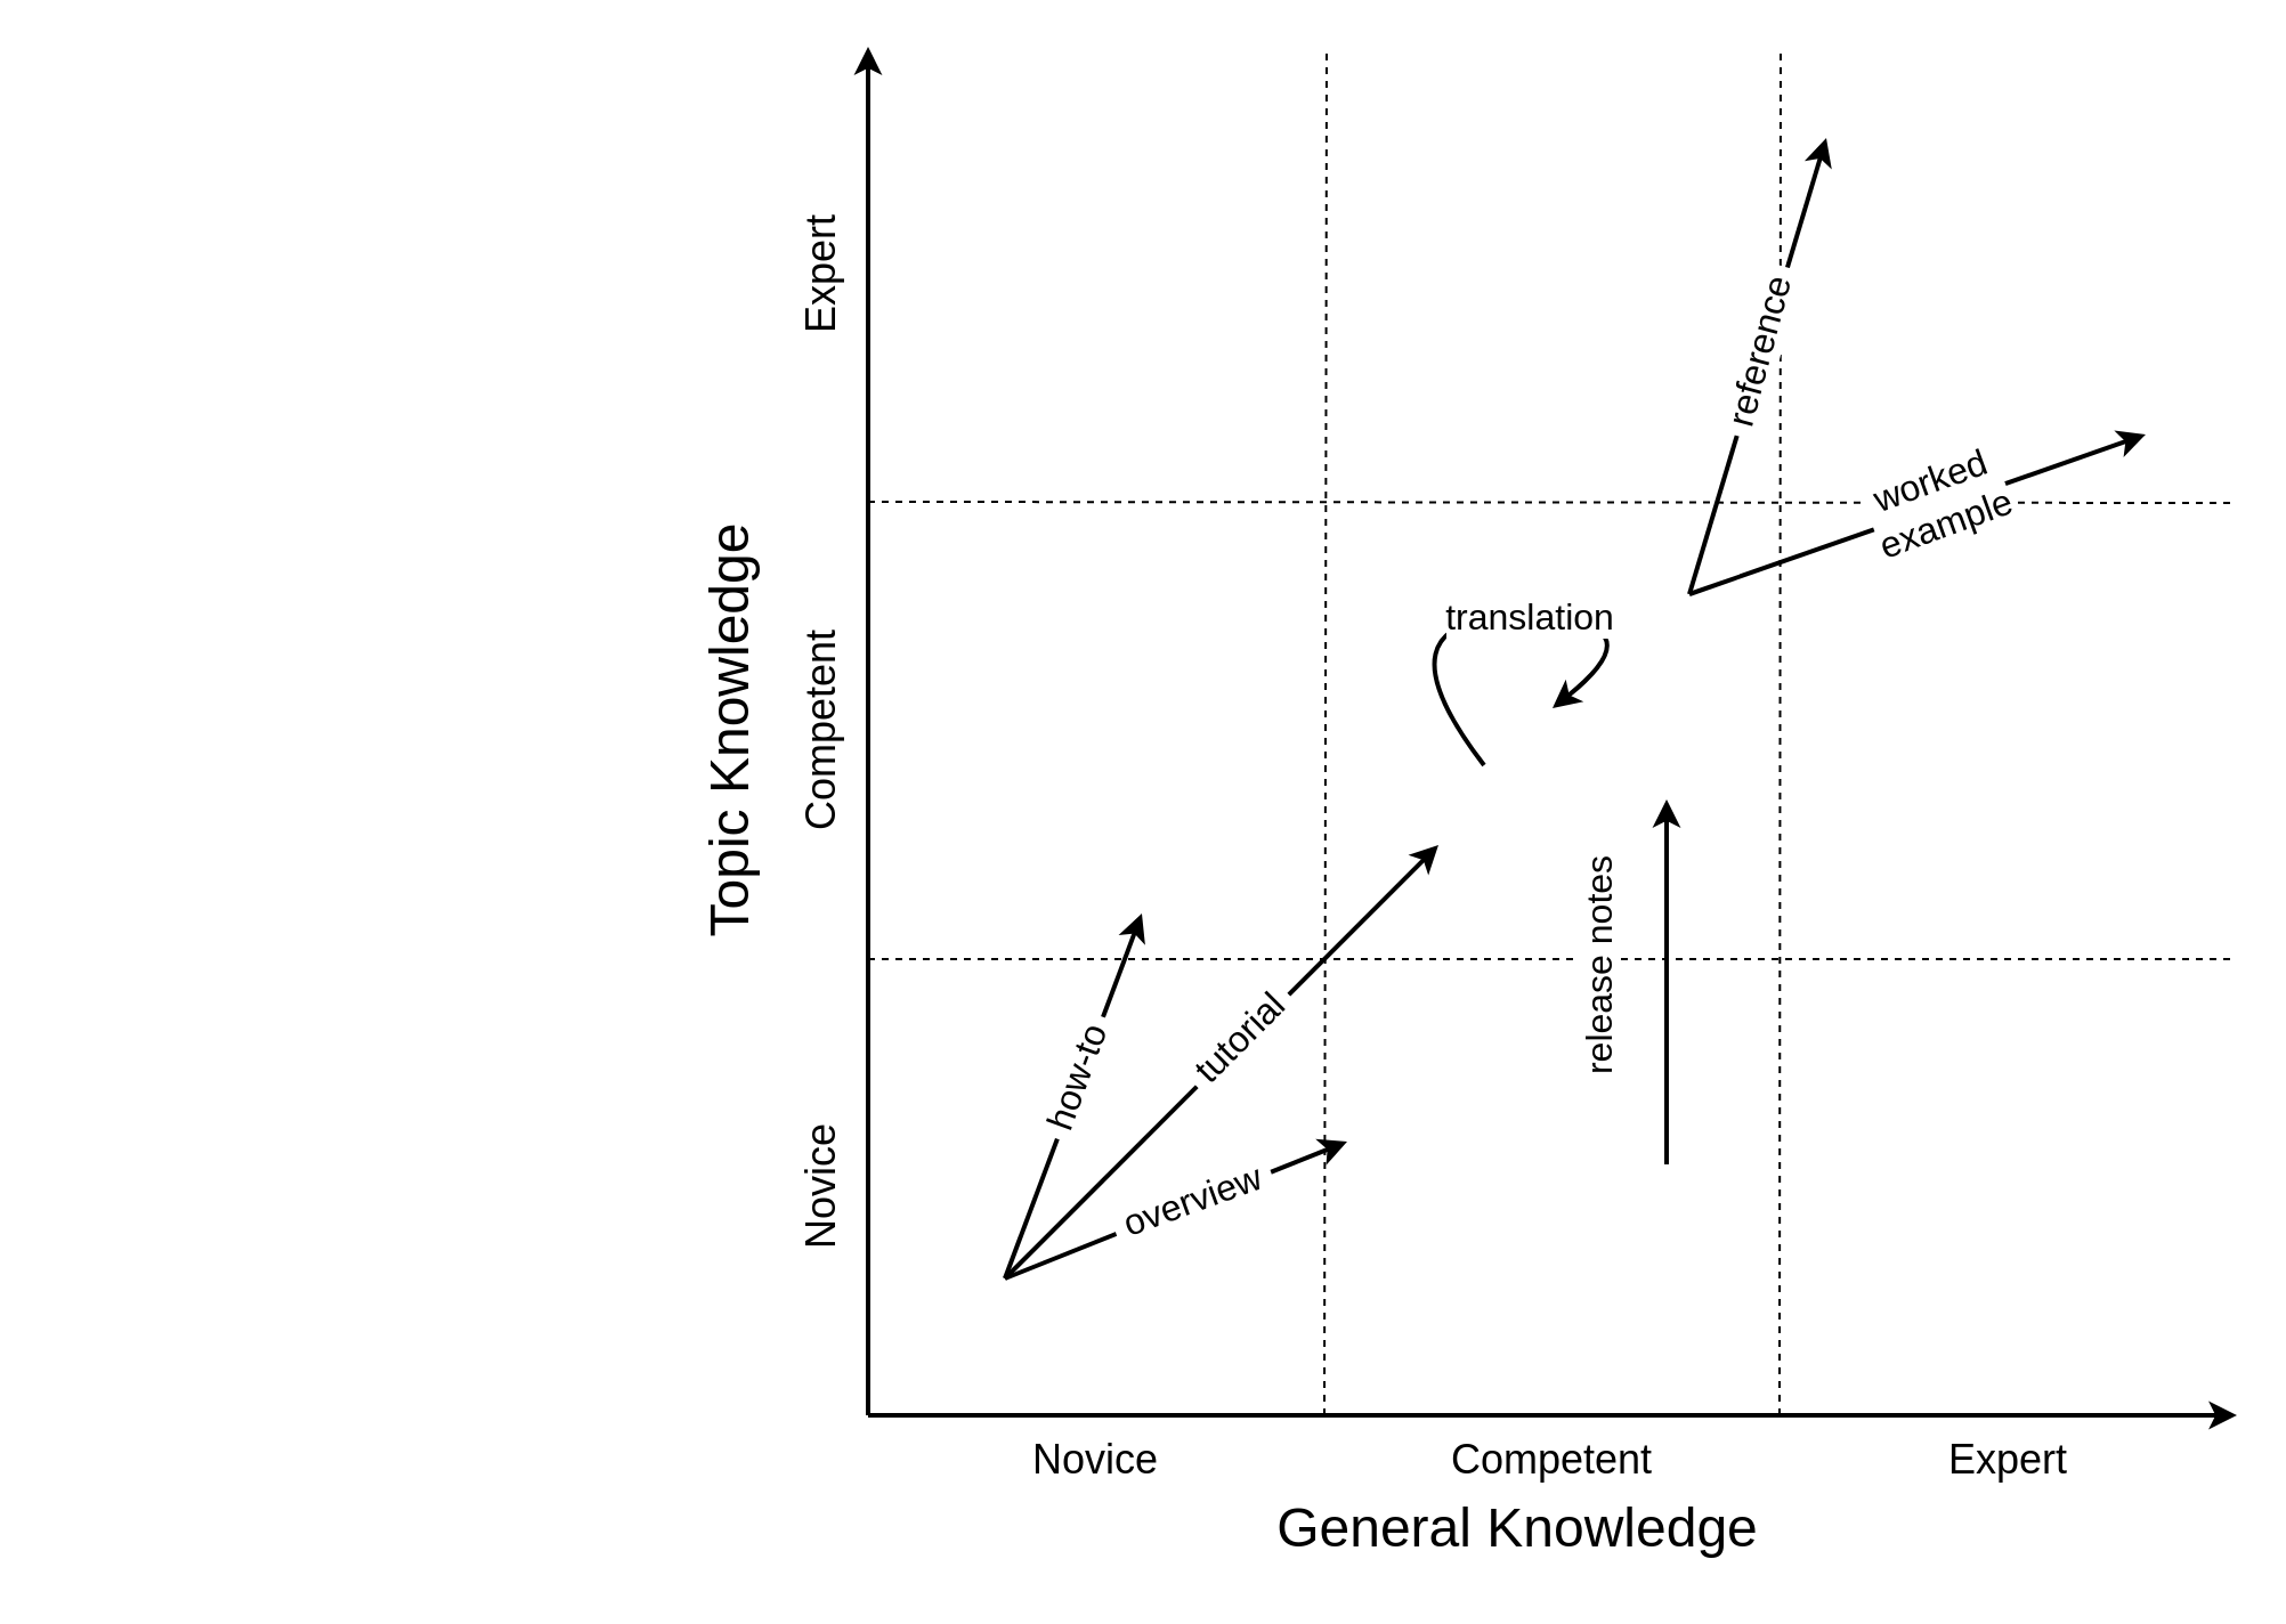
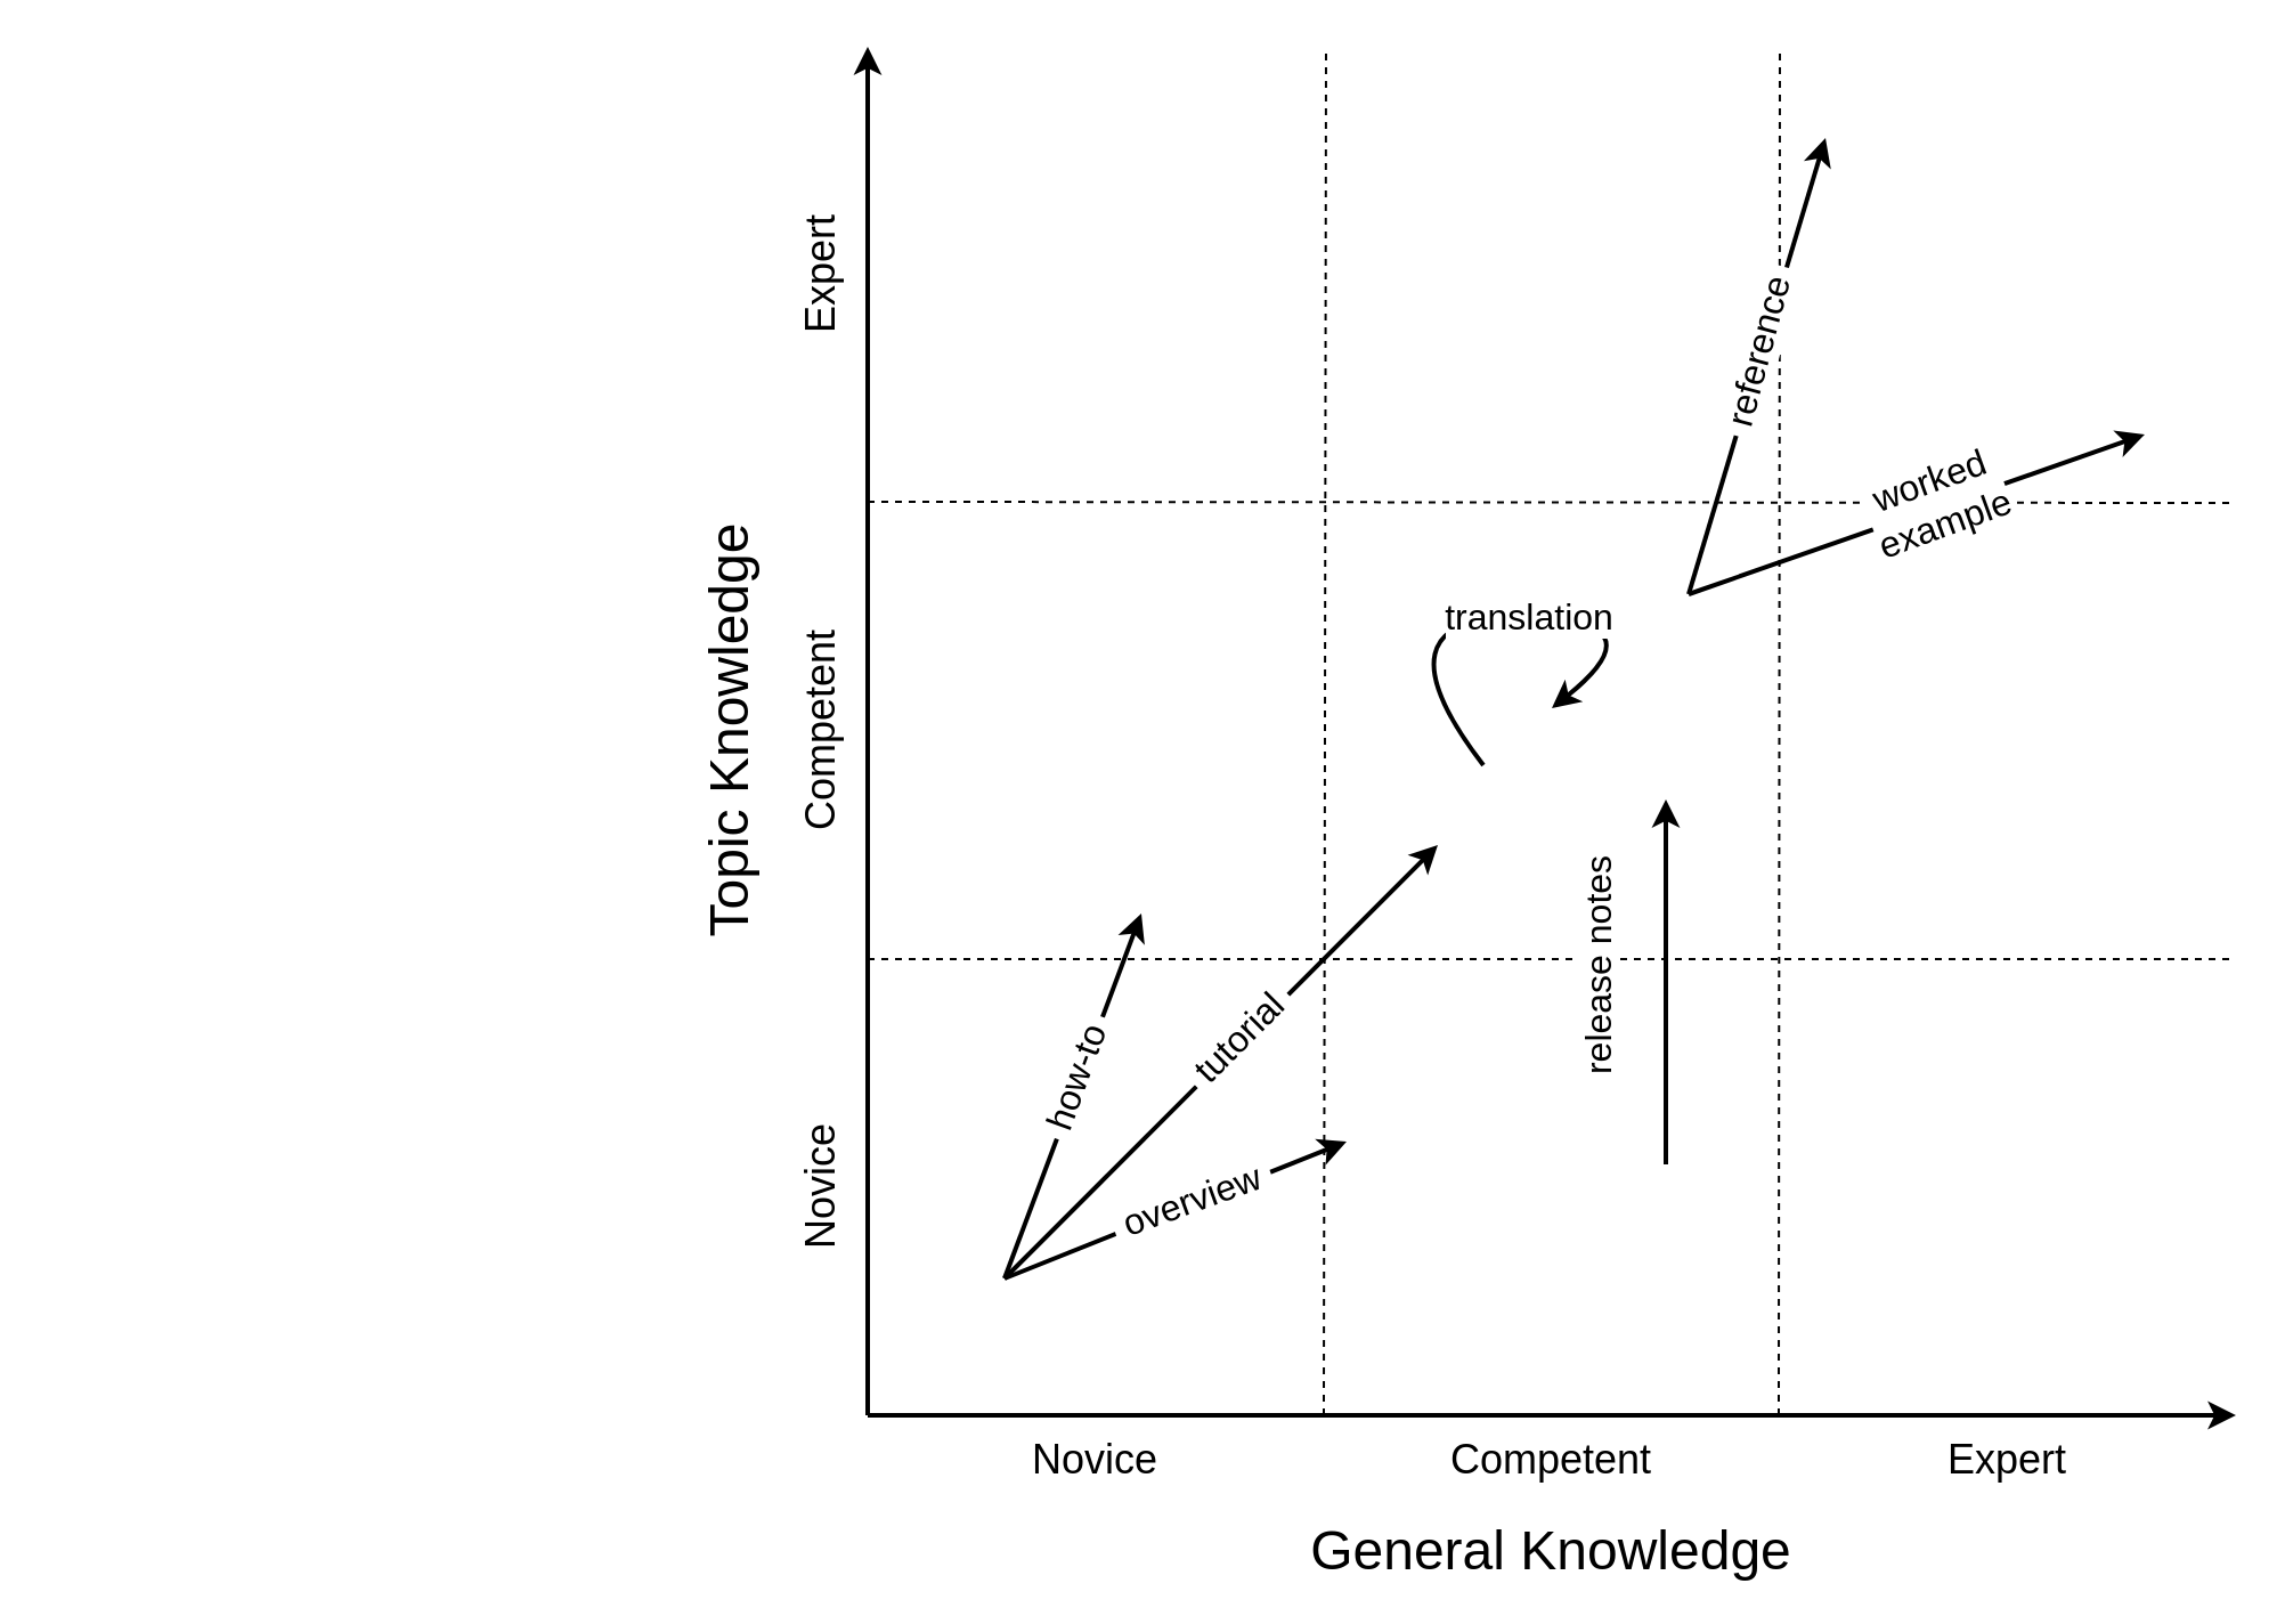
  <mxCell id="0" />
  <mxCell id="1" parent="0" />
  <mxCell id="2" value="" style="endArrow=classic;html=1;strokeWidth=2;" parent="1" edge="1"><mxGeometry width="50" height="50" relative="1" as="geometry"><mxPoint x="380" y="620" as="sourcePoint" /><mxPoint x="980" y="620" as="targetPoint" /></mxGeometry></mxCell>
  <mxCell id="3" value="" style="endArrow=classic;html=1;strokeWidth=2;" parent="1" edge="1"><mxGeometry width="50" height="50" relative="1" as="geometry"><mxPoint x="380" y="620" as="sourcePoint" /><mxPoint x="380" y="20" as="targetPoint" /></mxGeometry></mxCell>
  <mxCell id="4" value="" style="endArrow=none;html=1;dashed=1;strokeWidth=1;" parent="1" edge="1"><mxGeometry width="50" height="50" relative="1" as="geometry"><mxPoint x="580" y="620" as="sourcePoint" /><mxPoint x="581" y="20" as="targetPoint" /></mxGeometry></mxCell>
  <mxCell id="5" value="" style="endArrow=none;html=1;dashed=1;strokeWidth=1;" parent="1" edge="1"><mxGeometry width="50" height="50" relative="1" as="geometry"><mxPoint x="779.5" y="620" as="sourcePoint" /><mxPoint x="780" y="20" as="targetPoint" /></mxGeometry></mxCell>
  <mxCell id="6" value="" style="endArrow=none;html=1;dashed=1;strokeWidth=1;" parent="1" edge="1"><mxGeometry width="50" height="50" relative="1" as="geometry"><mxPoint x="380" y="420" as="sourcePoint" /><mxPoint x="980" y="420" as="targetPoint" /></mxGeometry></mxCell>
  <mxCell id="7" value="" style="endArrow=none;html=1;dashed=1;strokeWidth=1;" parent="1" edge="1"><mxGeometry width="50" height="50" relative="1" as="geometry"><mxPoint x="380" y="219.5" as="sourcePoint" /><mxPoint x="980" y="220" as="targetPoint" /></mxGeometry></mxCell>
  <mxCell id="8" value="&lt;font style=&quot;font-size: 18px&quot;&gt;Novice&lt;/font&gt;" style="text;html=1;strokeColor=none;fillColor=none;align=center;verticalAlign=middle;whiteSpace=wrap;rounded=0;" parent="1" vertex="1"><mxGeometry x="380" y="630" width="200" height="20" as="geometry" /></mxCell>
  <mxCell id="9" value="&lt;font style=&quot;font-size: 18px&quot;&gt;Competent&lt;/font&gt;" style="text;html=1;strokeColor=none;fillColor=none;align=center;verticalAlign=middle;whiteSpace=wrap;rounded=0;" parent="1" vertex="1"><mxGeometry x="580" y="630" width="200" height="20" as="geometry" /></mxCell>
  <mxCell id="10" value="&lt;font style=&quot;font-size: 18px&quot;&gt;Expert&lt;/font&gt;" style="text;html=1;strokeColor=none;fillColor=none;align=center;verticalAlign=middle;whiteSpace=wrap;rounded=0;" parent="1" vertex="1"><mxGeometry x="780" y="630" width="200" height="20" as="geometry" /></mxCell>
  <mxCell id="11" value="&lt;font style=&quot;font-size: 18px&quot;&gt;Novice&lt;/font&gt;" style="text;html=1;strokeColor=none;fillColor=none;align=center;verticalAlign=middle;whiteSpace=wrap;rounded=0;rotation=-90;" parent="1" vertex="1"><mxGeometry y="510" width="200" height="20" as="geometry" x="260" /></mxCell>
  <mxCell id="12" value="&lt;font style=&quot;font-size: 18px&quot;&gt;Competent&lt;/font&gt;" style="text;html=1;strokeColor=none;fillColor=none;align=center;verticalAlign=middle;whiteSpace=wrap;rounded=0;rotation=-90;" parent="1" vertex="1"><mxGeometry y="310" width="200" height="20" as="geometry" x="260" /></mxCell>
  <mxCell id="13" value="&lt;font style=&quot;font-size: 18px&quot;&gt;Expert&lt;/font&gt;" style="text;html=1;strokeColor=none;fillColor=none;align=center;verticalAlign=middle;whiteSpace=wrap;rounded=0;rotation=-90;" parent="1" vertex="1"><mxGeometry y="110" width="200" height="20" as="geometry" x="260" /></mxCell>
- <mxCell id="14" value="&lt;font style=&quot;font-size: 24px&quot;&gt;General Knowledge&lt;/font&gt;" style="text;html=1;strokeColor=none;fillColor=none;align=center;verticalAlign=middle;whiteSpace=wrap;rounded=0;" parent="1" vertex="1"><mxGeometry x="365" y="660" width="600" height="20" as="geometry" /></mxCell>
+ <mxCell id="14" value="&lt;font style=&quot;font-size: 24px&quot;&gt;General Knowledge&lt;/font&gt;" style="text;html=1;strokeColor=none;fillColor=none;align=center;verticalAlign=middle;whiteSpace=wrap;rounded=0;" parent="1" vertex="1"><mxGeometry x="380" y="670" width="600" height="20" as="geometry" /></mxCell>
  <mxCell id="15" value="&lt;font style=&quot;font-size: 24px&quot;&gt;Topic Knowledge&lt;/font&gt;" style="text;html=1;strokeColor=none;fillColor=none;align=center;verticalAlign=middle;whiteSpace=wrap;rounded=0;rotation=-90;" parent="1" vertex="1"><mxGeometry x="20" y="310" width="600" height="20" as="geometry" /></mxCell>
  <mxCell id="16" value="" style="endArrow=classic;html=1;strokeWidth=2;" parent="1" edge="1"><mxGeometry width="50" height="50" relative="1" as="geometry"><mxPoint x="440" y="560" as="sourcePoint" /><mxPoint x="590" y="500" as="targetPoint" /></mxGeometry></mxCell>
  <mxCell id="17" value="&lt;font style=&quot;font-size: 16px;&quot;&gt;&amp;nbsp;overview&amp;nbsp;&lt;/font&gt;&lt;br style=&quot;font-size: 16px;&quot;&gt;" style="text;html=1;resizable=0;points=[];align=center;verticalAlign=middle;labelBackgroundColor=#ffffff;rotation=-20;fontSize=16;" parent="16" vertex="1" connectable="0"><mxGeometry x="0.085" y="2" relative="1" as="geometry"><mxPoint as="offset" /></mxGeometry></mxCell>
  <mxCell id="18" value="" style="endArrow=classic;html=1;strokeWidth=2;" parent="1" edge="1"><mxGeometry width="50" height="50" relative="1" as="geometry"><mxPoint x="440" y="560" as="sourcePoint" /><mxPoint x="500" y="400" as="targetPoint" /></mxGeometry></mxCell>
  <mxCell id="19" value="&lt;font style=&quot;font-size: 16px;&quot;&gt;&amp;nbsp;how-to&amp;nbsp;&lt;/font&gt;&lt;br style=&quot;font-size: 16px;&quot;&gt;" style="text;html=1;resizable=0;points=[];align=center;verticalAlign=middle;labelBackgroundColor=#ffffff;rotation=-70;fontSize=16;" parent="18" vertex="1" connectable="0"><mxGeometry x="0.085" y="2" relative="1" as="geometry"><mxPoint as="offset" /></mxGeometry></mxCell>
  <mxCell id="20" value="" style="endArrow=classic;html=1;strokeWidth=2;" parent="1" edge="1"><mxGeometry width="50" height="50" relative="1" as="geometry"><mxPoint x="440" y="560" as="sourcePoint" /><mxPoint x="630" y="370" as="targetPoint" /></mxGeometry></mxCell>
  <mxCell id="21" value="&lt;font style=&quot;font-size: 16px;&quot;&gt;&amp;nbsp;tutorial&amp;nbsp;&lt;/font&gt;" style="text;html=1;resizable=0;points=[];align=center;verticalAlign=middle;labelBackgroundColor=#ffffff;rotation=-45;fontSize=16;" parent="20" vertex="1" connectable="0"><mxGeometry x="0.085" y="2" relative="1" as="geometry"><mxPoint as="offset" /></mxGeometry></mxCell>
  <mxCell id="22" value="" style="endArrow=classic;html=1;strokeWidth=2;" parent="1" edge="1"><mxGeometry width="50" height="50" relative="1" as="geometry"><mxPoint x="730" y="510" as="sourcePoint" /><mxPoint x="730" y="350" as="targetPoint" /></mxGeometry></mxCell>
  <mxCell id="23" value="&lt;font style=&quot;font-size: 16px;&quot;&gt;&amp;nbsp;release notes&amp;nbsp;&lt;/font&gt;&lt;br style=&quot;font-size: 16px;&quot;&gt;" style="text;html=1;resizable=0;points=[];align=center;verticalAlign=middle;labelBackgroundColor=#ffffff;rotation=-90;spacingRight=9;fontSize=16;" parent="22" vertex="1" connectable="0"><mxGeometry x="0.085" y="2" relative="1" as="geometry"><mxPoint x="-28" y="-3" as="offset" /></mxGeometry></mxCell>
  <mxCell id="24" value="" style="endArrow=classic;html=1;strokeWidth=2;" parent="1" edge="1"><mxGeometry width="50" height="50" relative="1" as="geometry"><mxPoint x="740" y="260" as="sourcePoint" /><mxPoint x="800" y="60" as="targetPoint" /></mxGeometry></mxCell>
  <mxCell id="25" value="&lt;span style=&quot;font-size: 16px;&quot;&gt;&amp;nbsp;reference&amp;nbsp;&lt;/span&gt;" style="text;html=1;resizable=0;points=[];align=center;verticalAlign=middle;labelBackgroundColor=#ffffff;rotation=-75;spacingRight=6;fontSize=16;" parent="24" vertex="1" connectable="0"><mxGeometry x="0.085" y="2" relative="1" as="geometry"><mxPoint as="offset" /></mxGeometry></mxCell>
  <mxCell id="26" value="" style="endArrow=classic;html=1;strokeWidth=2;" parent="1" edge="1"><mxGeometry width="50" height="50" relative="1" as="geometry"><mxPoint x="740" y="260" as="sourcePoint" /><mxPoint x="940" y="190" as="targetPoint" /></mxGeometry></mxCell>
  <mxCell id="27" value="worked&lt;br&gt;example" style="text;html=1;resizable=0;points=[];align=center;verticalAlign=middle;labelBackgroundColor=#ffffff;rotation=-20;fontSize=16;" parent="26" vertex="1" connectable="0"><mxGeometry x="0.085" y="2" relative="1" as="geometry"><mxPoint as="offset" /></mxGeometry></mxCell>
  <mxCell id="28" value="&lt;font style=&quot;font-size: 16px&quot;&gt;translation&lt;/font&gt;" style="curved=1;endArrow=classic;html=1;strokeWidth=2;" edge="1" parent="1"><mxGeometry x="0.875" y="-37" width="50" height="50" relative="1" as="geometry"><mxPoint x="650" y="335" as="sourcePoint" /><mxPoint x="680" y="310" as="targetPoint" /><Array as="points"><mxPoint x="600" y="270" /><mxPoint x="730" y="270" /></Array><mxPoint as="offset" /></mxGeometry></mxCell>
